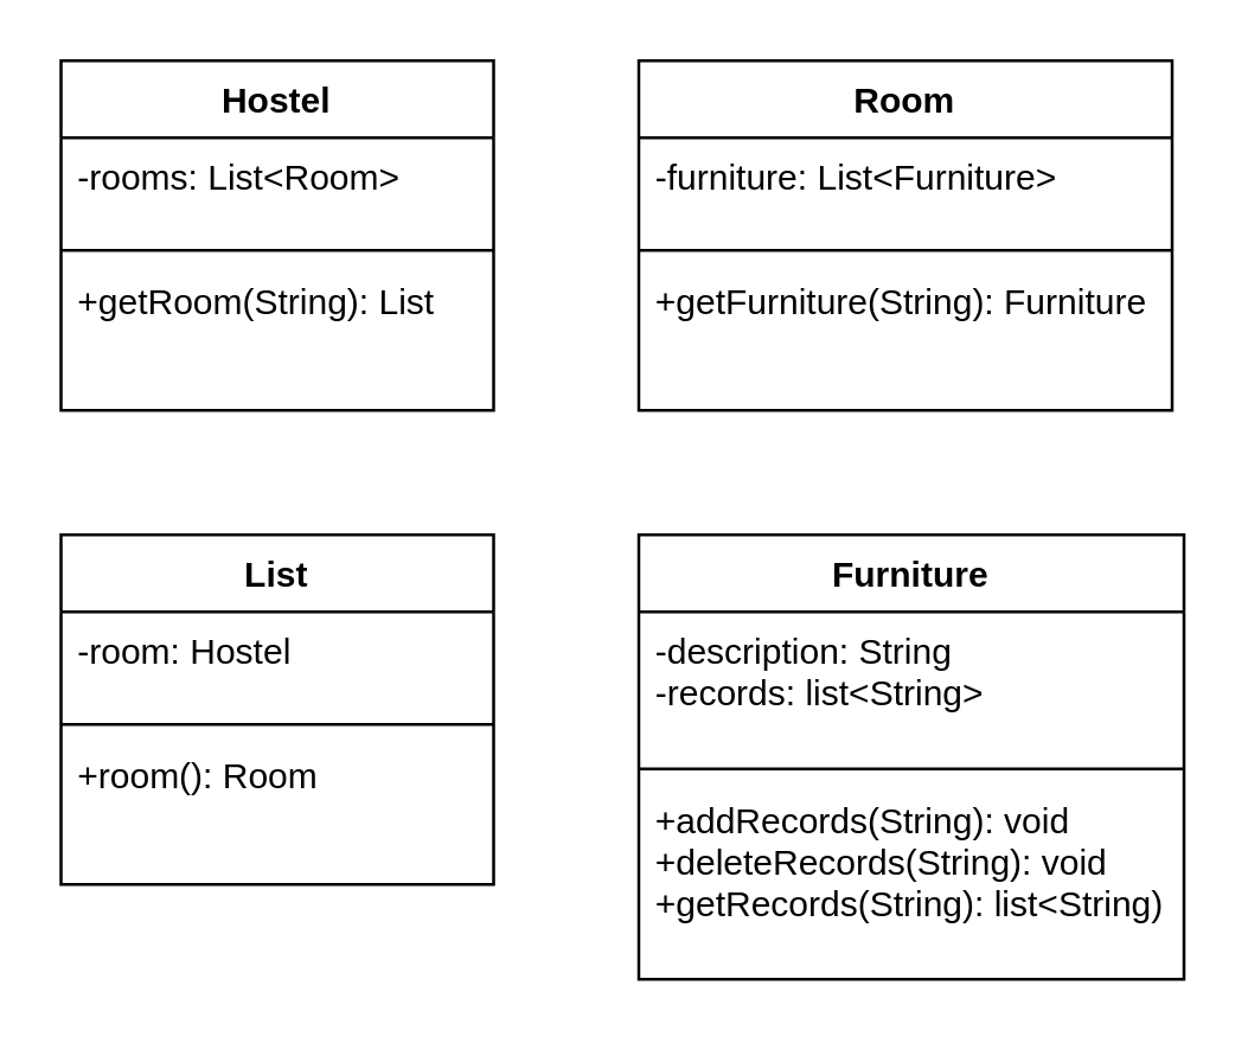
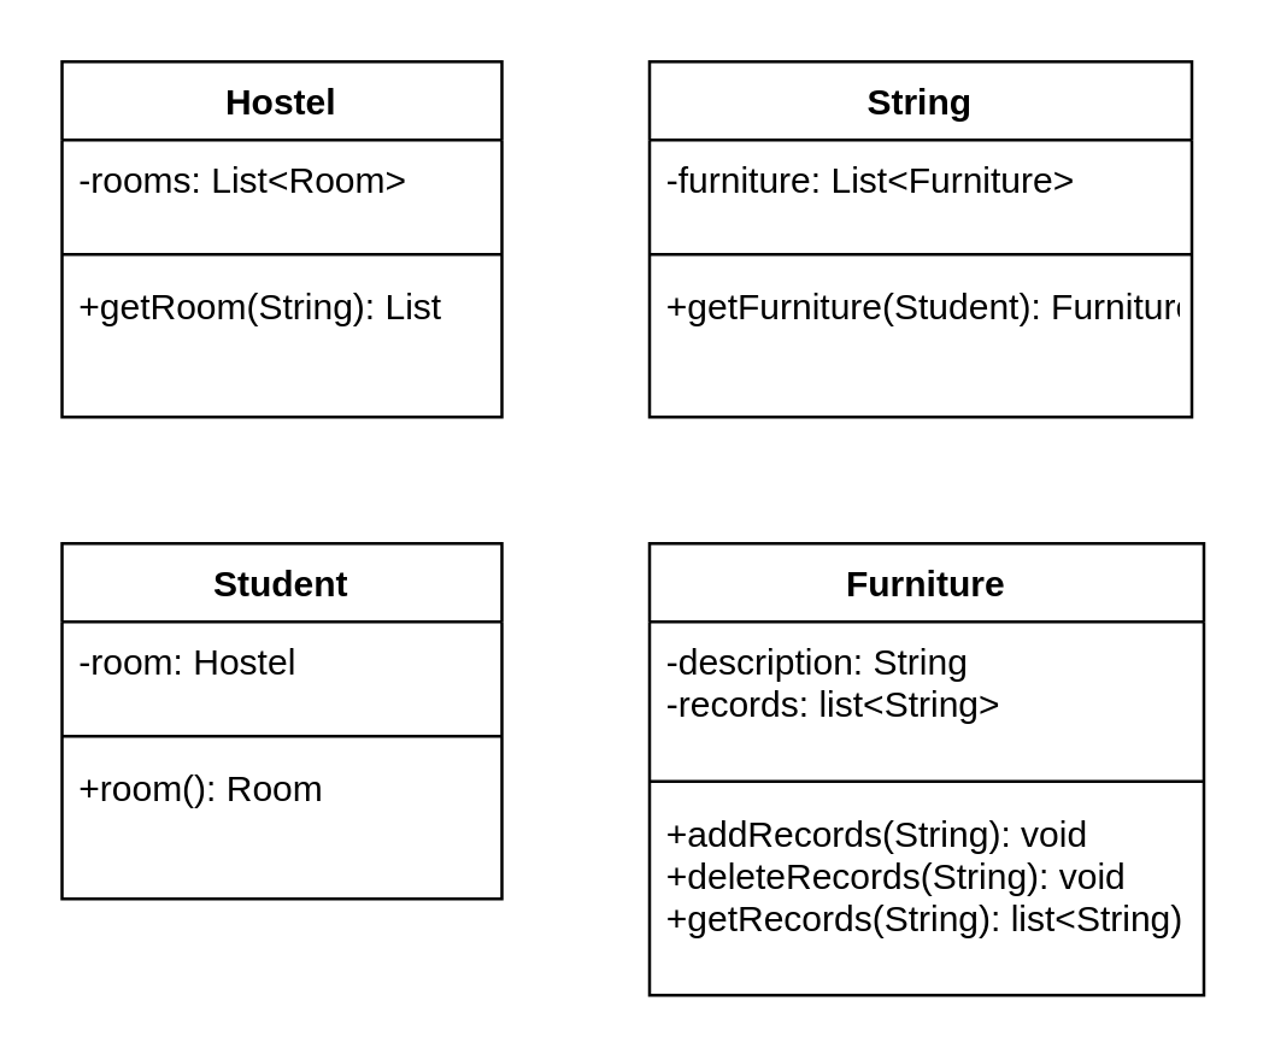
  <mxCell id="0" />
  <mxCell id="1" parent="0" />
  <mxCell id="2" value="Hostel" style="swimlane;fontStyle=1;align=center;verticalAlign=top;childLayout=stackLayout;horizontal=1;startSize=26;horizontalStack=0;resizeParent=1;resizeParentMax=0;resizeLast=0;collapsible=1;marginBottom=0;" vertex="1" parent="1"><mxGeometry x="20" y="20" width="146" height="118" as="geometry" /></mxCell>
  <mxCell id="3" value="-rooms: List&lt;Room&gt;" style="text;strokeColor=none;fillColor=none;align=left;verticalAlign=top;spacingLeft=4;spacingRight=4;overflow=hidden;rotatable=0;points=[[0,0.5],[1,0.5]];portConstraint=eastwest;" vertex="1" parent="2"><mxGeometry y="26" width="146" height="34" as="geometry" /></mxCell>
  <mxCell id="4" value="" style="line;strokeWidth=1;fillColor=none;align=left;verticalAlign=middle;spacingTop=-1;spacingLeft=3;spacingRight=3;rotatable=0;labelPosition=right;points=[];portConstraint=eastwest;" vertex="1" parent="2"><mxGeometry y="60" width="146" height="8" as="geometry" /></mxCell>
  <mxCell id="5" value="+getRoom(String): List" style="text;strokeColor=none;fillColor=none;align=left;verticalAlign=top;spacingLeft=4;spacingRight=4;overflow=hidden;rotatable=0;points=[[0,0.5],[1,0.5]];portConstraint=eastwest;" vertex="1" parent="2"><mxGeometry y="68" width="146" height="50" as="geometry" /></mxCell>
- <mxCell id="6" value="List" style="swimlane;fontStyle=1;align=center;verticalAlign=top;childLayout=stackLayout;horizontal=1;startSize=26;horizontalStack=0;resizeParent=1;resizeParentMax=0;resizeLast=0;collapsible=1;marginBottom=0;" vertex="1" parent="1"><mxGeometry x="20" y="180" width="146" height="118" as="geometry" /></mxCell>
+ <mxCell id="6" value="Student" style="swimlane;fontStyle=1;align=center;verticalAlign=top;childLayout=stackLayout;horizontal=1;startSize=26;horizontalStack=0;resizeParent=1;resizeParentMax=0;resizeLast=0;collapsible=1;marginBottom=0;" vertex="1" parent="1"><mxGeometry x="20" y="180" width="146" height="118" as="geometry" /></mxCell>
  <mxCell id="7" value="-room: Hostel" style="text;strokeColor=none;fillColor=none;align=left;verticalAlign=top;spacingLeft=4;spacingRight=4;overflow=hidden;rotatable=0;points=[[0,0.5],[1,0.5]];portConstraint=eastwest;" vertex="1" parent="6"><mxGeometry y="26" width="146" height="34" as="geometry" /></mxCell>
  <mxCell id="8" value="" style="line;strokeWidth=1;fillColor=none;align=left;verticalAlign=middle;spacingTop=-1;spacingLeft=3;spacingRight=3;rotatable=0;labelPosition=right;points=[];portConstraint=eastwest;" vertex="1" parent="6"><mxGeometry y="60" width="146" height="8" as="geometry" /></mxCell>
  <mxCell id="9" value="+room(): Room" style="text;strokeColor=none;fillColor=none;align=left;verticalAlign=top;spacingLeft=4;spacingRight=4;overflow=hidden;rotatable=0;points=[[0,0.5],[1,0.5]];portConstraint=eastwest;" vertex="1" parent="6"><mxGeometry y="68" width="146" height="50" as="geometry" /></mxCell>
- <mxCell id="10" value="Room" style="swimlane;fontStyle=1;align=center;verticalAlign=top;childLayout=stackLayout;horizontal=1;startSize=26;horizontalStack=0;resizeParent=1;resizeParentMax=0;resizeLast=0;collapsible=1;marginBottom=0;" vertex="1" parent="1"><mxGeometry x="215" y="20" width="180" height="118" as="geometry" /></mxCell>
+ <mxCell id="10" value="String" style="swimlane;fontStyle=1;align=center;verticalAlign=top;childLayout=stackLayout;horizontal=1;startSize=26;horizontalStack=0;resizeParent=1;resizeParentMax=0;resizeLast=0;collapsible=1;marginBottom=0;" vertex="1" parent="1"><mxGeometry x="215" y="20" width="180" height="118" as="geometry" /></mxCell>
  <mxCell id="11" value="-furniture: List&lt;Furniture&gt;" style="text;strokeColor=none;fillColor=none;align=left;verticalAlign=top;spacingLeft=4;spacingRight=4;overflow=hidden;rotatable=0;points=[[0,0.5],[1,0.5]];portConstraint=eastwest;" vertex="1" parent="10"><mxGeometry y="26" width="180" height="34" as="geometry" /></mxCell>
  <mxCell id="12" value="" style="line;strokeWidth=1;fillColor=none;align=left;verticalAlign=middle;spacingTop=-1;spacingLeft=3;spacingRight=3;rotatable=0;labelPosition=right;points=[];portConstraint=eastwest;" vertex="1" parent="10"><mxGeometry y="60" width="180" height="8" as="geometry" /></mxCell>
- <mxCell id="13" value="+getFurniture(String): Furniture" style="text;strokeColor=none;fillColor=none;align=left;verticalAlign=top;spacingLeft=4;spacingRight=4;overflow=hidden;rotatable=0;points=[[0,0.5],[1,0.5]];portConstraint=eastwest;" vertex="1" parent="10"><mxGeometry y="68" width="180" height="50" as="geometry" /></mxCell>
+ <mxCell id="13" value="+getFurniture(Student): Furniture" style="text;strokeColor=none;fillColor=none;align=left;verticalAlign=top;spacingLeft=4;spacingRight=4;overflow=hidden;rotatable=0;points=[[0,0.5],[1,0.5]];portConstraint=eastwest;" vertex="1" parent="10"><mxGeometry y="68" width="180" height="50" as="geometry" /></mxCell>
  <mxCell id="14" value="Furniture" style="swimlane;fontStyle=1;align=center;verticalAlign=top;childLayout=stackLayout;horizontal=1;startSize=26;horizontalStack=0;resizeParent=1;resizeParentMax=0;resizeLast=0;collapsible=1;marginBottom=0;" vertex="1" parent="1"><mxGeometry x="215" y="180" width="184" height="150" as="geometry" /></mxCell>
  <mxCell id="15" value="-description: String&#10;-records: list&lt;String&gt;" style="text;strokeColor=none;fillColor=none;align=left;verticalAlign=top;spacingLeft=4;spacingRight=4;overflow=hidden;rotatable=0;points=[[0,0.5],[1,0.5]];portConstraint=eastwest;" vertex="1" parent="14"><mxGeometry y="26" width="184" height="49" as="geometry" /></mxCell>
  <mxCell id="16" value="" style="line;strokeWidth=1;fillColor=none;align=left;verticalAlign=middle;spacingTop=-1;spacingLeft=3;spacingRight=3;rotatable=0;labelPosition=right;points=[];portConstraint=eastwest;" vertex="1" parent="14"><mxGeometry y="75" width="184" height="8" as="geometry" /></mxCell>
  <mxCell id="17" value="+addRecords(String): void&#10;+deleteRecords(String): void&#10;+getRecords(String): list&lt;String)" style="text;strokeColor=none;fillColor=none;align=left;verticalAlign=top;spacingLeft=4;spacingRight=4;overflow=hidden;rotatable=0;points=[[0,0.5],[1,0.5]];portConstraint=eastwest;" vertex="1" parent="14"><mxGeometry y="83" width="184" height="67" as="geometry" /></mxCell>
